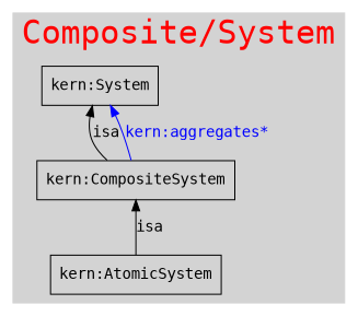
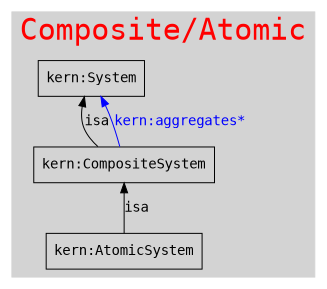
  digraph {
    compound=true
    fontname="DejaVu Sans Mono"
    node [color="0.0,0.0,0.0" fontcolor="0.0,0.0,0.0" fontname="DejaVu Sans Mono" shape=box]
    edge [color="0.0,0.0,0.0" dir=back fontcolor="0.0,0.0,0.0" fontname="DejaVu Sans Mono"]
    n1 [height=0.5 label="kern:System" width=1.2222]
    n2 [height=0.5 label="kern:AtomicSystem" width=1.8125]
    n3 [height=0.5 label="kern:CompositeSystem" width=2.0833]
    subgraph cluster_1 {
      color=lightgrey
      fontcolor=red
      fontsize=30
-     label="Composite/System"
+     label="Composite/Atomic"
      labeljust=left
      style=filled
      n1
      n2
      n3
    }
    n1 -> n3 [label=isa]
    n3 -> n1 [color="0.6666667,1.0,1.0" fontcolor="0.6666667,1.0,1.0" label="kern:aggregates*" style=filled dir=""]
    n3 -> n2 [label=isa]
  }
